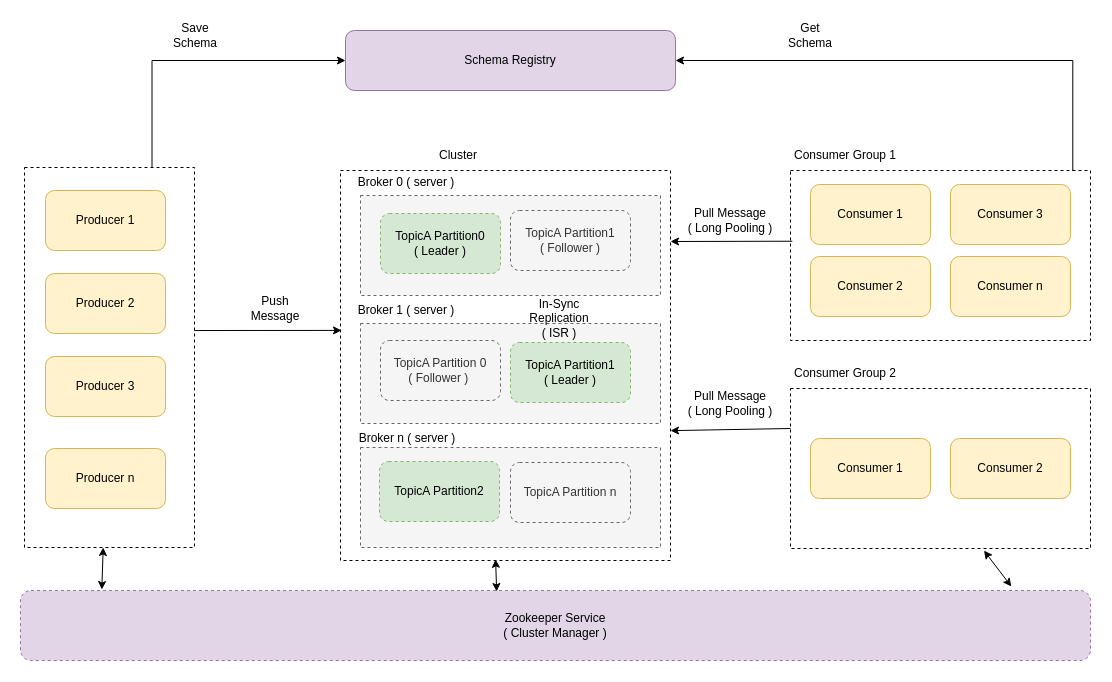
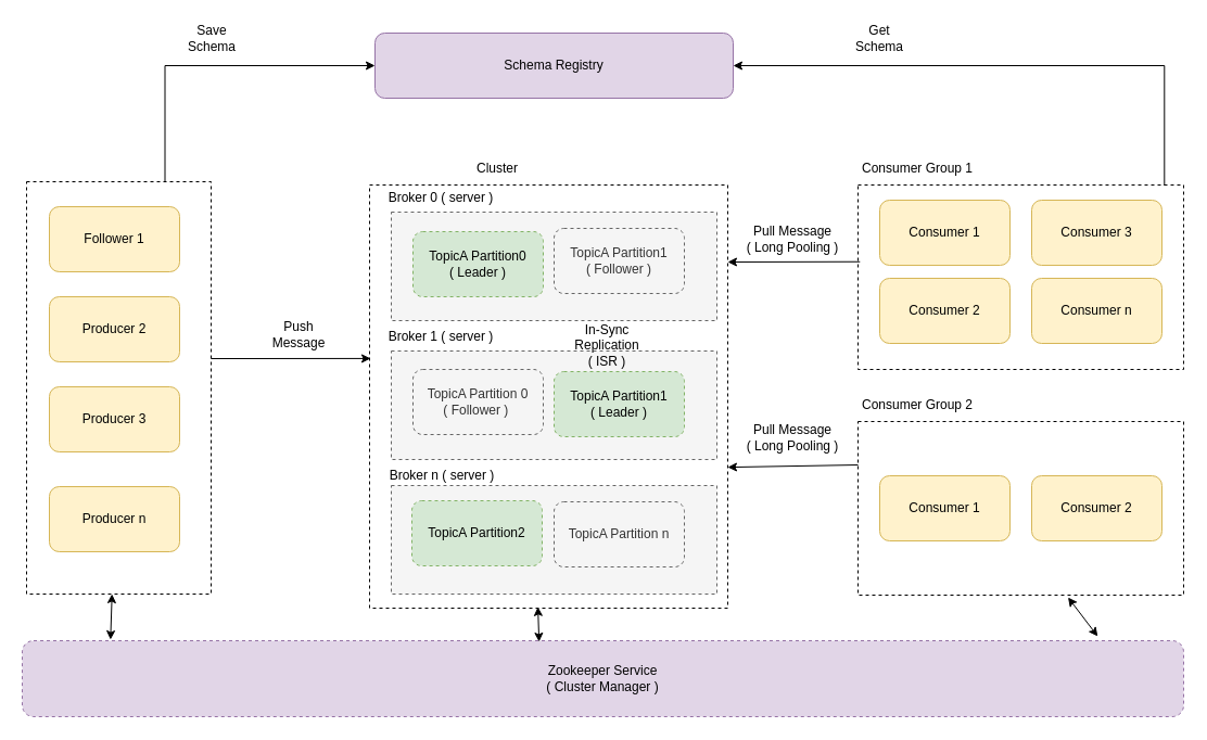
  <mxCell id="0" />
  <mxCell id="1" parent="0" />
  <mxCell id="2" value="" style="rounded=0;whiteSpace=wrap;html=1;dashed=1;" parent="1" vertex="1"><mxGeometry x="24" y="167" width="170" height="380" as="geometry" /></mxCell>
- <mxCell id="3" value="Producer 1" style="rounded=1;whiteSpace=wrap;html=1;fillColor=#fff2cc;strokeColor=#d6b656;" parent="1" vertex="1"><mxGeometry x="45" y="190" width="120" height="60" as="geometry" /></mxCell>
+ <mxCell id="3" value="Follower 1" style="rounded=1;whiteSpace=wrap;html=1;fillColor=#fff2cc;strokeColor=#d6b656;" parent="1" vertex="1"><mxGeometry x="45" y="190" width="120" height="60" as="geometry" /></mxCell>
  <mxCell id="4" value="" style="rounded=0;whiteSpace=wrap;html=1;dashed=1;" parent="1" vertex="1"><mxGeometry x="340" y="170" width="330" height="390" as="geometry" /></mxCell>
  <mxCell id="5" value="Cluster" style="text;html=1;strokeColor=none;fillColor=none;align=center;verticalAlign=middle;whiteSpace=wrap;rounded=0;dashed=1;" parent="1" vertex="1"><mxGeometry x="428" y="140" width="60" height="30" as="geometry" /></mxCell>
  <mxCell id="6" value="" style="rounded=0;whiteSpace=wrap;html=1;dashed=1;fillColor=#f5f5f5;fontColor=#333333;strokeColor=#666666;" parent="1" vertex="1"><mxGeometry x="360" y="195" width="300" height="100" as="geometry" /></mxCell>
  <mxCell id="7" value="Producer 2" style="rounded=1;whiteSpace=wrap;html=1;fillColor=#fff2cc;strokeColor=#d6b656;" parent="1" vertex="1"><mxGeometry x="45" y="273" width="120" height="60" as="geometry" /></mxCell>
  <mxCell id="8" value="Producer 3" style="rounded=1;whiteSpace=wrap;html=1;fillColor=#fff2cc;strokeColor=#d6b656;" parent="1" vertex="1"><mxGeometry x="45" y="356" width="120" height="60" as="geometry" /></mxCell>
  <mxCell id="9" value="" style="endArrow=classic;html=1;rounded=0;exitX=1;exitY=0.429;exitDx=0;exitDy=0;exitPerimeter=0;entryX=0.003;entryY=0.41;entryDx=0;entryDy=0;entryPerimeter=0;" parent="1" source="2" target="4" edge="1"><mxGeometry width="50" height="50" relative="1" as="geometry"><mxPoint x="290" y="340" as="sourcePoint" /><mxPoint x="300" y="329" as="targetPoint" /></mxGeometry></mxCell>
  <mxCell id="10" value="Push Message" style="text;html=1;strokeColor=none;fillColor=none;align=center;verticalAlign=middle;whiteSpace=wrap;rounded=0;dashed=1;" parent="1" vertex="1"><mxGeometry x="245" y="293" width="60" height="30" as="geometry" /></mxCell>
  <mxCell id="11" value="TopicA Partition0 &lt;br&gt;( Leader )" style="rounded=1;whiteSpace=wrap;html=1;dashed=1;fillColor=#d5e8d4;strokeColor=#82b366;" parent="1" vertex="1"><mxGeometry x="380" y="213" width="120" height="60" as="geometry" /></mxCell>
  <mxCell id="12" value="Broker 0 ( server )" style="text;html=1;strokeColor=none;fillColor=none;align=center;verticalAlign=middle;whiteSpace=wrap;rounded=0;dashed=1;" parent="1" vertex="1"><mxGeometry x="341" y="167" width="130" height="30" as="geometry" /></mxCell>
  <mxCell id="13" value="TopicA Partition1 &lt;br&gt;( Follower )" style="rounded=1;whiteSpace=wrap;html=1;dashed=1;fillColor=#f5f5f5;strokeColor=#666666;fontColor=#333333;" parent="1" vertex="1"><mxGeometry x="510" y="210" width="120" height="60" as="geometry" /></mxCell>
  <mxCell id="14" value="" style="rounded=0;whiteSpace=wrap;html=1;dashed=1;fillColor=#f5f5f5;fontColor=#333333;strokeColor=#666666;" parent="1" vertex="1"><mxGeometry x="360" y="323" width="300" height="100" as="geometry" /></mxCell>
  <mxCell id="15" value="TopicA Partition1&lt;br&gt;( Leader )" style="rounded=1;whiteSpace=wrap;html=1;dashed=1;fillColor=#d5e8d4;strokeColor=#82b366;" parent="1" vertex="1"><mxGeometry x="510" y="342" width="120" height="60" as="geometry" /></mxCell>
  <mxCell id="16" value="Broker 1 ( server )" style="text;html=1;strokeColor=none;fillColor=none;align=center;verticalAlign=middle;whiteSpace=wrap;rounded=0;dashed=1;" parent="1" vertex="1"><mxGeometry x="356" y="295" width="100" height="30" as="geometry" /></mxCell>
  <mxCell id="17" value="TopicA Partition 0 &lt;br&gt;( Follower )&amp;nbsp;" style="rounded=1;whiteSpace=wrap;html=1;dashed=1;fillColor=#f5f5f5;strokeColor=#666666;fontColor=#333333;" parent="1" vertex="1"><mxGeometry x="380" y="340" width="120" height="60" as="geometry" /></mxCell>
  <mxCell id="18" value="" style="rounded=0;whiteSpace=wrap;html=1;dashed=1;fillColor=#f5f5f5;fontColor=#333333;strokeColor=#666666;" parent="1" vertex="1"><mxGeometry x="360" y="447" width="300" height="100" as="geometry" /></mxCell>
  <mxCell id="19" value="TopicA Partition2" style="rounded=1;whiteSpace=wrap;html=1;dashed=1;fillColor=#d5e8d4;strokeColor=#82b366;" parent="1" vertex="1"><mxGeometry x="379" y="461" width="120" height="60" as="geometry" /></mxCell>
  <mxCell id="20" value="TopicA Partition n" style="rounded=1;whiteSpace=wrap;html=1;dashed=1;fillColor=#f5f5f5;strokeColor=#666666;fontColor=#333333;" parent="1" vertex="1"><mxGeometry x="510" y="462" width="120" height="60" as="geometry" /></mxCell>
  <mxCell id="21" value="Producer n" style="rounded=1;whiteSpace=wrap;html=1;fillColor=#fff2cc;strokeColor=#d6b656;" parent="1" vertex="1"><mxGeometry x="45" y="448" width="120" height="60" as="geometry" /></mxCell>
  <mxCell id="22" value="Broker n ( server )" style="text;html=1;strokeColor=none;fillColor=none;align=center;verticalAlign=middle;whiteSpace=wrap;rounded=0;dashed=1;" parent="1" vertex="1"><mxGeometry x="347" y="423" width="120" height="30" as="geometry" /></mxCell>
  <mxCell id="23" value="" style="rounded=0;whiteSpace=wrap;html=1;dashed=1;" parent="1" vertex="1"><mxGeometry x="790" y="170" width="300" height="170" as="geometry" /></mxCell>
  <mxCell id="24" value="Consumer 1" style="rounded=1;whiteSpace=wrap;html=1;fillColor=#fff2cc;strokeColor=#d6b656;" parent="1" vertex="1"><mxGeometry x="810" y="184" width="120" height="60" as="geometry" /></mxCell>
  <mxCell id="25" value="Consumer 2" style="rounded=1;whiteSpace=wrap;html=1;fillColor=#fff2cc;strokeColor=#d6b656;" parent="1" vertex="1"><mxGeometry x="810" y="256" width="120" height="60" as="geometry" /></mxCell>
  <mxCell id="26" value="Consumer 3" style="rounded=1;whiteSpace=wrap;html=1;fillColor=#fff2cc;strokeColor=#d6b656;" parent="1" vertex="1"><mxGeometry x="950" y="184" width="120" height="60" as="geometry" /></mxCell>
  <mxCell id="27" value="Consumer n" style="rounded=1;whiteSpace=wrap;html=1;fillColor=#fff2cc;strokeColor=#d6b656;" parent="1" vertex="1"><mxGeometry x="950" y="256" width="120" height="60" as="geometry" /></mxCell>
  <mxCell id="28" value="" style="endArrow=classic;html=1;rounded=0;exitX=0.006;exitY=0.416;exitDx=0;exitDy=0;exitPerimeter=0;" parent="1" source="23" edge="1"><mxGeometry width="50" height="50" relative="1" as="geometry"><mxPoint x="550" y="420" as="sourcePoint" /><mxPoint x="670" y="241" as="targetPoint" /></mxGeometry></mxCell>
  <mxCell id="29" value="Pull Message &lt;br&gt;( Long Pooling )" style="text;html=1;strokeColor=none;fillColor=none;align=center;verticalAlign=middle;whiteSpace=wrap;rounded=0;dashed=1;" parent="1" vertex="1"><mxGeometry x="680" y="205" width="100" height="30" as="geometry" /></mxCell>
  <mxCell id="30" value="Zookeeper Service&lt;br&gt;( Cluster Manager )" style="rounded=1;whiteSpace=wrap;html=1;dashed=1;labelBackgroundColor=none;fillColor=#e1d5e7;strokeColor=#9673a6;" parent="1" vertex="1"><mxGeometry x="20" y="590" width="1070" height="70" as="geometry" /></mxCell>
  <mxCell id="31" value="" style="endArrow=classic;startArrow=classic;html=1;rounded=0;exitX=0.445;exitY=0.014;exitDx=0;exitDy=0;entryX=0.47;entryY=0.997;entryDx=0;entryDy=0;entryPerimeter=0;exitPerimeter=0;" parent="1" source="30" target="4" edge="1"><mxGeometry width="50" height="50" relative="1" as="geometry"><mxPoint x="330" y="580" as="sourcePoint" /><mxPoint x="380" y="530" as="targetPoint" /></mxGeometry></mxCell>
  <mxCell id="32" value="In-Sync &lt;br&gt;Replication&lt;br&gt;( ISR )" style="text;html=1;strokeColor=none;fillColor=none;align=center;verticalAlign=middle;whiteSpace=wrap;rounded=0;dashed=1;labelBackgroundColor=none;" parent="1" vertex="1"><mxGeometry x="499" y="303" width="120" height="30" as="geometry" /></mxCell>
  <mxCell id="33" value="Consumer Group 1" style="text;html=1;strokeColor=none;fillColor=none;align=center;verticalAlign=middle;whiteSpace=wrap;rounded=0;dashed=1;labelBackgroundColor=none;" parent="1" vertex="1"><mxGeometry x="770" y="140" width="150" height="30" as="geometry" /></mxCell>
  <mxCell id="34" value="" style="rounded=0;whiteSpace=wrap;html=1;dashed=1;" parent="1" vertex="1"><mxGeometry x="790" y="388" width="300" height="160" as="geometry" /></mxCell>
  <mxCell id="35" value="Consumer 1" style="rounded=1;whiteSpace=wrap;html=1;fillColor=#fff2cc;strokeColor=#d6b656;" parent="1" vertex="1"><mxGeometry x="810" y="438" width="120" height="60" as="geometry" /></mxCell>
  <mxCell id="36" value="Consumer 2" style="rounded=1;whiteSpace=wrap;html=1;fillColor=#fff2cc;strokeColor=#d6b656;" parent="1" vertex="1"><mxGeometry x="950" y="438" width="120" height="60" as="geometry" /></mxCell>
  <mxCell id="37" value="Consumer Group 2" style="text;html=1;strokeColor=none;fillColor=none;align=center;verticalAlign=middle;whiteSpace=wrap;rounded=0;dashed=1;labelBackgroundColor=none;" parent="1" vertex="1"><mxGeometry x="770" y="358" width="150" height="30" as="geometry" /></mxCell>
  <mxCell id="38" value="" style="endArrow=classic;html=1;rounded=0;exitX=0;exitY=0.25;exitDx=0;exitDy=0;entryX=1;entryY=0.667;entryDx=0;entryDy=0;entryPerimeter=0;" parent="1" source="34" target="4" edge="1"><mxGeometry width="50" height="50" relative="1" as="geometry"><mxPoint x="730" y="500" as="sourcePoint" /><mxPoint x="780" y="450" as="targetPoint" /></mxGeometry></mxCell>
  <mxCell id="39" value="Schema Registry" style="rounded=1;whiteSpace=wrap;html=1;fillColor=#e1d5e7;strokeColor=#9673a6;" parent="1" vertex="1"><mxGeometry x="345" y="30" width="330" height="60" as="geometry" /></mxCell>
  <mxCell id="40" value="" style="endArrow=classic;html=1;rounded=0;exitX=0.75;exitY=0;exitDx=0;exitDy=0;entryX=0;entryY=0.5;entryDx=0;entryDy=0;edgeStyle=orthogonalEdgeStyle;" parent="1" source="2" target="39" edge="1"><mxGeometry width="50" height="50" relative="1" as="geometry"><mxPoint x="350" y="240" as="sourcePoint" /><mxPoint x="400" y="190" as="targetPoint" /></mxGeometry></mxCell>
  <mxCell id="41" value="Save Schema" style="text;html=1;strokeColor=none;fillColor=none;align=center;verticalAlign=middle;whiteSpace=wrap;rounded=0;" parent="1" vertex="1"><mxGeometry x="165" y="20" width="60" height="30" as="geometry" /></mxCell>
  <mxCell id="42" value="" style="endArrow=classic;html=1;rounded=0;exitX=0.941;exitY=0.003;exitDx=0;exitDy=0;entryX=1;entryY=0.5;entryDx=0;entryDy=0;edgeStyle=orthogonalEdgeStyle;exitPerimeter=0;" parent="1" source="23" target="39" edge="1"><mxGeometry width="50" height="50" relative="1" as="geometry"><mxPoint x="460" y="230" as="sourcePoint" /><mxPoint x="510" y="180" as="targetPoint" /></mxGeometry></mxCell>
  <mxCell id="43" value="Get Schema" style="text;html=1;strokeColor=none;fillColor=none;align=center;verticalAlign=middle;whiteSpace=wrap;rounded=0;" parent="1" vertex="1"><mxGeometry x="780" y="20" width="60" height="30" as="geometry" /></mxCell>
  <mxCell id="44" value="" style="endArrow=classic;startArrow=classic;html=1;rounded=0;exitX=0.076;exitY=-0.014;exitDx=0;exitDy=0;exitPerimeter=0;" edge="1" parent="1" source="30" target="2"><mxGeometry width="50" height="50" relative="1" as="geometry"><mxPoint x="320" y="520" as="sourcePoint" /><mxPoint x="370" y="470" as="targetPoint" /></mxGeometry></mxCell>
  <mxCell id="45" value="" style="endArrow=classic;startArrow=classic;html=1;rounded=0;exitX=0.926;exitY=-0.057;exitDx=0;exitDy=0;exitPerimeter=0;entryX=0.645;entryY=1.013;entryDx=0;entryDy=0;entryPerimeter=0;" edge="1" parent="1" source="30" target="34"><mxGeometry width="50" height="50" relative="1" as="geometry"><mxPoint x="550" y="560" as="sourcePoint" /><mxPoint x="600" y="510" as="targetPoint" /></mxGeometry></mxCell>
  <mxCell id="46" value="Pull Message &lt;br&gt;( Long Pooling )" style="text;html=1;strokeColor=none;fillColor=none;align=center;verticalAlign=middle;whiteSpace=wrap;rounded=0;dashed=1;" vertex="1" parent="1"><mxGeometry x="680" y="388" width="100" height="30" as="geometry" /></mxCell>
